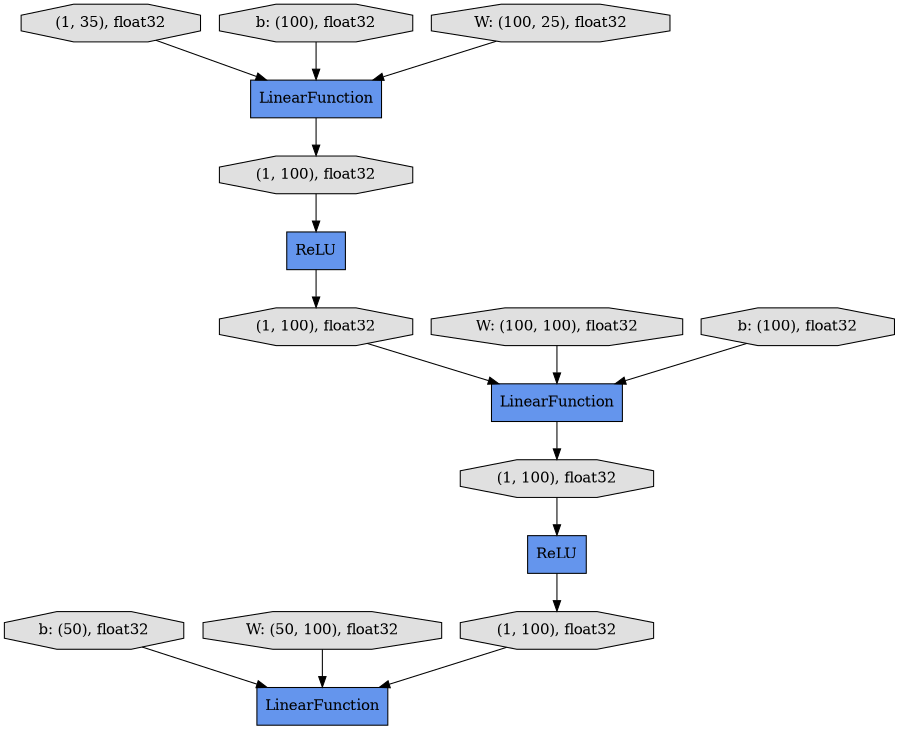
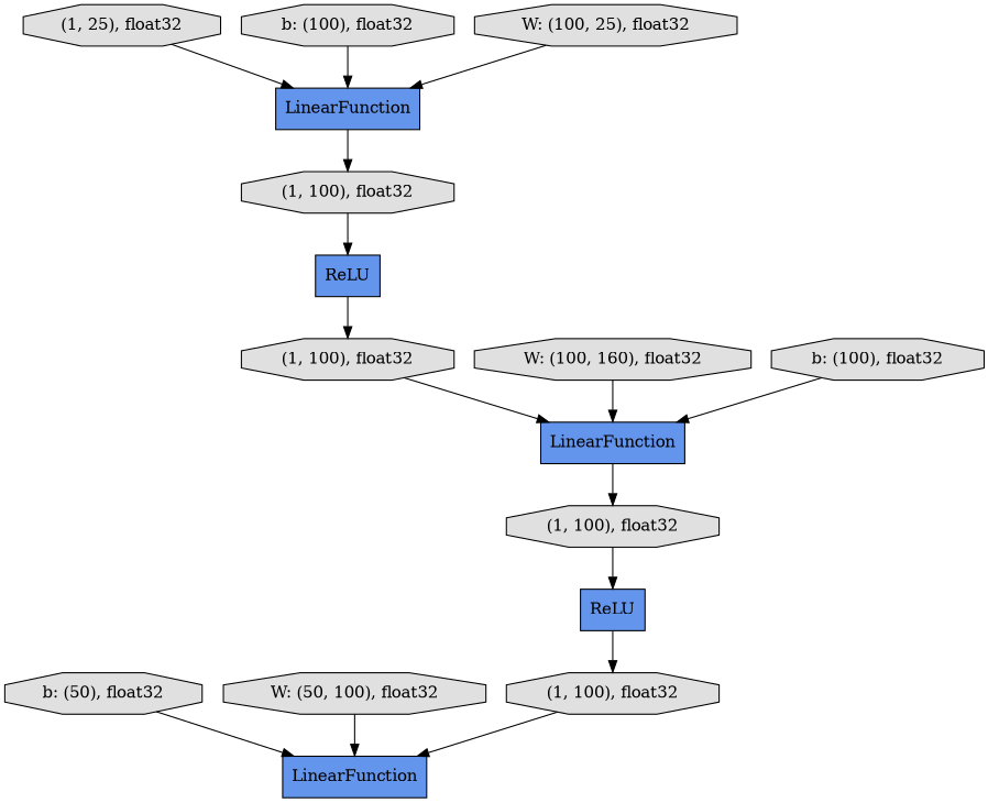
  digraph {
    rankdir=TB
    node [fillcolor="#E0E0E0" shape=octagon style=filled]
    n1 [fillcolor="#6495ED" label=LinearFunction shape=record]
    n2 [fillcolor="#6495ED" label=ReLU shape=record]
    n3 [label="(1, 100), float32"]
    n4 [fillcolor="#6495ED" label=LinearFunction shape=record]
-   n5 [label="(1, 35), float32"]
+   n5 [label="(1, 25), float32"]
    n6 [fillcolor="#6495ED" label=LinearFunction shape=record]
    n7 [label="(1, 100), float32"]
    n8 [label="b: (100), float32"]
    n9 [label="b: (50), float32"]
    n10 [label="W: (50, 100), float32"]
    n11 [label="(1, 100), float32"]
    n12 [fillcolor="#6495ED" label=ReLU shape=record]
    n13 [label="(1, 100), float32"]
    n14 [label="W: (100, 25), float32"]
-   n15 [label="W: (100, 100), float32"]
+   n15 [label="W: (100, 160), float32"]
    n16 [label="b: (100), float32"]
    n2 -> n3
    n3 -> n4
    n4 -> n11
    n5 -> n6
    n6 -> n7
    n7 -> n2
    n8 -> n6
    n9 -> n1
    n10 -> n1
    n11 -> n12
    n12 -> n13
    n13 -> n1
    n14 -> n6
    n15 -> n4
    n16 -> n4
  }
